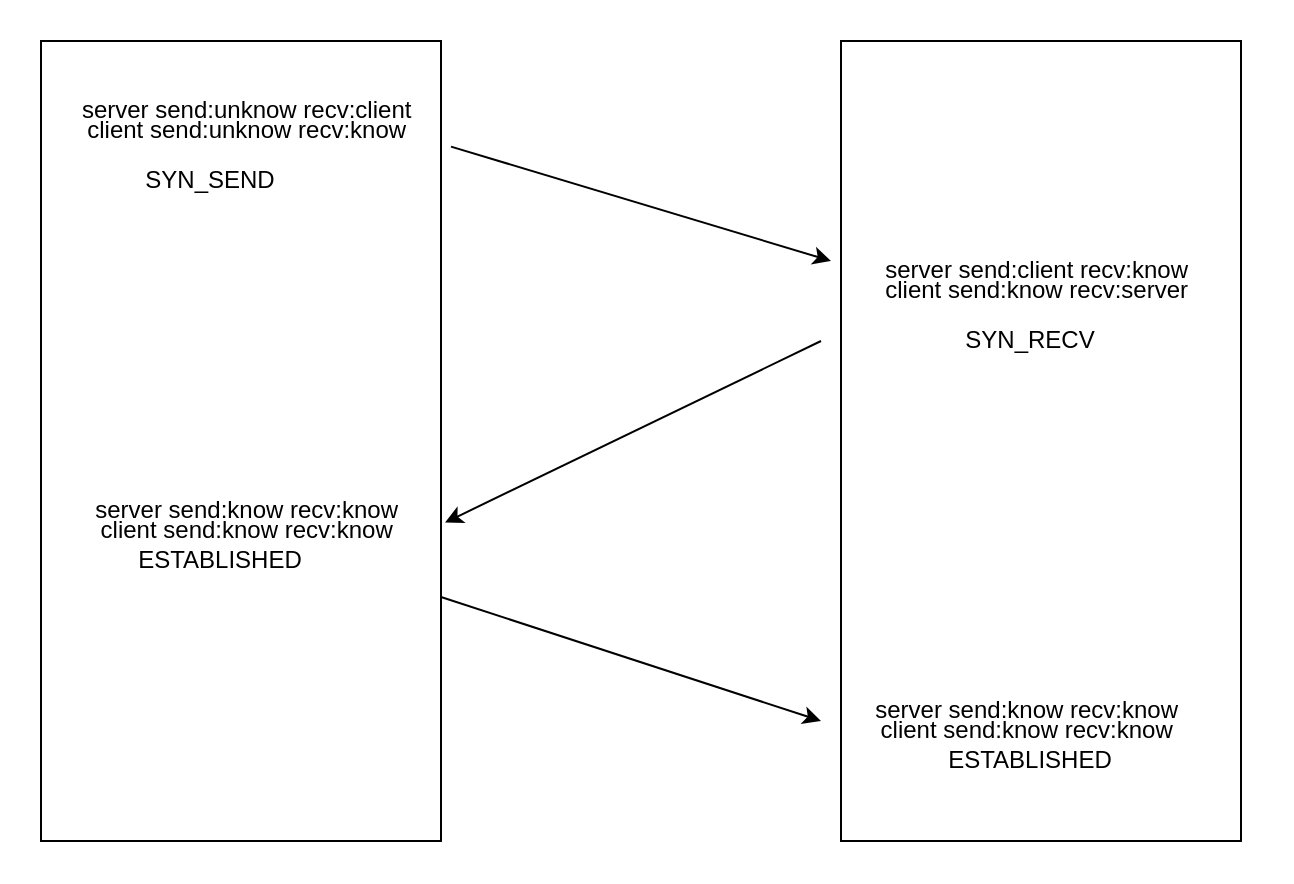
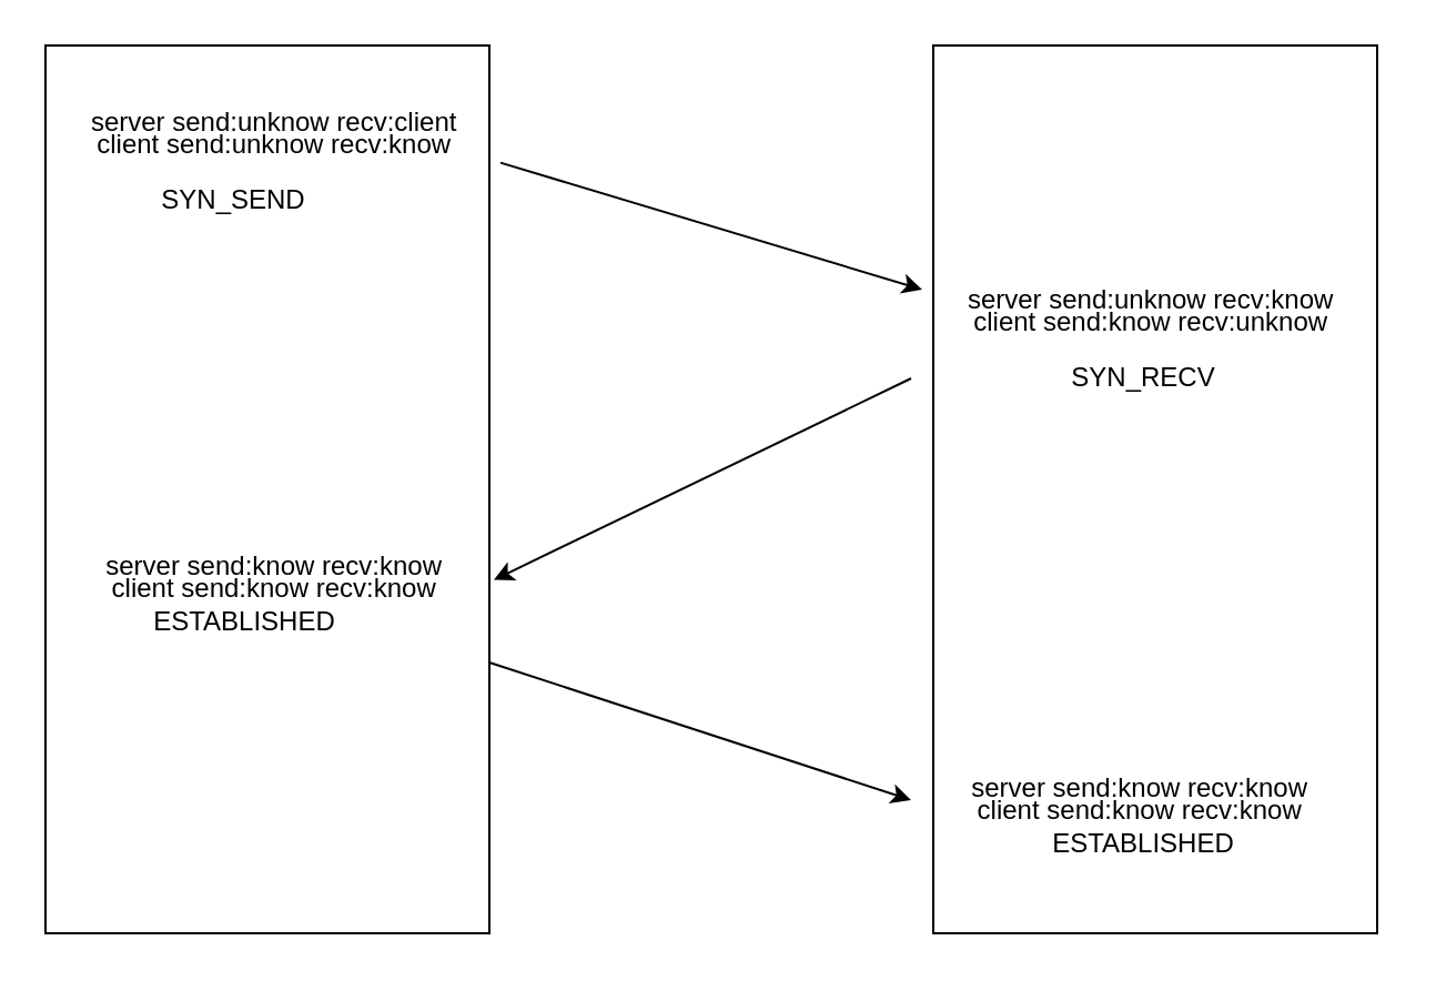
  <mxCell id="0" />
  <mxCell id="1" parent="0" />
  <mxCell id="2" value="" style="rounded=0;whiteSpace=wrap;html=1;" vertex="1" parent="1"><mxGeometry x="20" y="20" width="200" height="400" as="geometry" /></mxCell>
  <mxCell id="3" value="" style="rounded=0;whiteSpace=wrap;html=1;" vertex="1" parent="1"><mxGeometry x="420" y="20" width="200" height="400" as="geometry" /></mxCell>
  <mxCell id="4" value="" style="endArrow=classic;html=1;exitX=1.025;exitY=0.132;exitDx=0;exitDy=0;exitPerimeter=0;" edge="1" parent="1" source="2"><mxGeometry width="50" height="50" relative="1" as="geometry"><mxPoint x="400" y="300" as="sourcePoint" /><mxPoint x="415" y="130" as="targetPoint" /></mxGeometry></mxCell>
  <mxCell id="5" value="server send:unknow recv:client&amp;nbsp;" style="text;html=1;strokeColor=none;fillColor=none;align=center;verticalAlign=middle;whiteSpace=wrap;rounded=0;" vertex="1" parent="1"><mxGeometry x="20" y="50" width="210" height="10" as="geometry" /></mxCell>
  <mxCell id="6" value="client send:unknow recv:know&amp;nbsp;" style="text;html=1;strokeColor=none;fillColor=none;align=center;verticalAlign=middle;whiteSpace=wrap;rounded=0;" vertex="1" parent="1"><mxGeometry x="20" y="60" width="210" height="10" as="geometry" /></mxCell>
- <mxCell id="7" value="client send:know recv:server&amp;nbsp;" style="text;html=1;strokeColor=none;fillColor=none;align=center;verticalAlign=middle;whiteSpace=wrap;rounded=0;" vertex="1" parent="1"><mxGeometry x="415" y="140" width="210" height="10" as="geometry" /></mxCell>
- <mxCell id="8" value="server send:client recv:know&amp;nbsp;" style="text;html=1;strokeColor=none;fillColor=none;align=center;verticalAlign=middle;whiteSpace=wrap;rounded=0;" vertex="1" parent="1"><mxGeometry x="415" y="130" width="210" height="10" as="geometry" /></mxCell>
+ <mxCell id="7" value="client send:know recv:unknow&amp;nbsp;" style="text;html=1;strokeColor=none;fillColor=none;align=center;verticalAlign=middle;whiteSpace=wrap;rounded=0;" vertex="1" parent="1"><mxGeometry x="415" y="140" width="210" height="10" as="geometry" /></mxCell>
+ <mxCell id="8" value="server send:unknow recv:know&amp;nbsp;" style="text;html=1;strokeColor=none;fillColor=none;align=center;verticalAlign=middle;whiteSpace=wrap;rounded=0;" vertex="1" parent="1"><mxGeometry x="415" y="130" width="210" height="10" as="geometry" /></mxCell>
  <mxCell id="9" value="" style="endArrow=classic;html=1;entryX=1.01;entryY=0.602;entryDx=0;entryDy=0;entryPerimeter=0;" edge="1" parent="1" target="2"><mxGeometry width="50" height="50" relative="1" as="geometry"><mxPoint x="410" y="170" as="sourcePoint" /><mxPoint x="230" y="250" as="targetPoint" /></mxGeometry></mxCell>
  <mxCell id="10" value="client send:know recv:know&amp;nbsp;" style="text;html=1;strokeColor=none;fillColor=none;align=center;verticalAlign=middle;whiteSpace=wrap;rounded=0;" vertex="1" parent="1"><mxGeometry x="20" y="260" width="210" height="10" as="geometry" /></mxCell>
  <mxCell id="11" value="server send:know recv:know&amp;nbsp;" style="text;html=1;strokeColor=none;fillColor=none;align=center;verticalAlign=middle;whiteSpace=wrap;rounded=0;" vertex="1" parent="1"><mxGeometry x="20" y="250" width="210" height="10" as="geometry" /></mxCell>
  <mxCell id="12" value="" style="endArrow=classic;html=1;exitX=1;exitY=0.695;exitDx=0;exitDy=0;exitPerimeter=0;" edge="1" parent="1" source="2"><mxGeometry width="50" height="50" relative="1" as="geometry"><mxPoint x="400" y="300" as="sourcePoint" /><mxPoint x="410" y="360" as="targetPoint" /></mxGeometry></mxCell>
  <mxCell id="13" value="client send:know recv:know&amp;nbsp;" style="text;html=1;strokeColor=none;fillColor=none;align=center;verticalAlign=middle;whiteSpace=wrap;rounded=0;" vertex="1" parent="1"><mxGeometry x="410" y="360" width="210" height="10" as="geometry" /></mxCell>
  <mxCell id="14" value="server send:know recv:know&amp;nbsp;" style="text;html=1;strokeColor=none;fillColor=none;align=center;verticalAlign=middle;whiteSpace=wrap;rounded=0;" vertex="1" parent="1"><mxGeometry x="410" y="350" width="210" height="10" as="geometry" /></mxCell>
  <mxCell id="15" value="SYN_SEND" style="text;html=1;strokeColor=none;fillColor=none;align=center;verticalAlign=middle;whiteSpace=wrap;rounded=0;" vertex="1" parent="1"><mxGeometry x="85" y="80" width="40" height="20" as="geometry" /></mxCell>
  <mxCell id="16" value="SYN_RECV" style="text;html=1;strokeColor=none;fillColor=none;align=center;verticalAlign=middle;whiteSpace=wrap;rounded=0;" vertex="1" parent="1"><mxGeometry x="495" y="160" width="40" height="20" as="geometry" /></mxCell>
  <mxCell id="17" value="ESTABLISHED" style="text;html=1;strokeColor=none;fillColor=none;align=center;verticalAlign=middle;whiteSpace=wrap;rounded=0;" vertex="1" parent="1"><mxGeometry x="90" y="270" width="40" height="20" as="geometry" /></mxCell>
  <mxCell id="18" value="ESTABLISHED" style="text;html=1;strokeColor=none;fillColor=none;align=center;verticalAlign=middle;whiteSpace=wrap;rounded=0;" vertex="1" parent="1"><mxGeometry x="495" y="370" width="40" height="20" as="geometry" /></mxCell>
